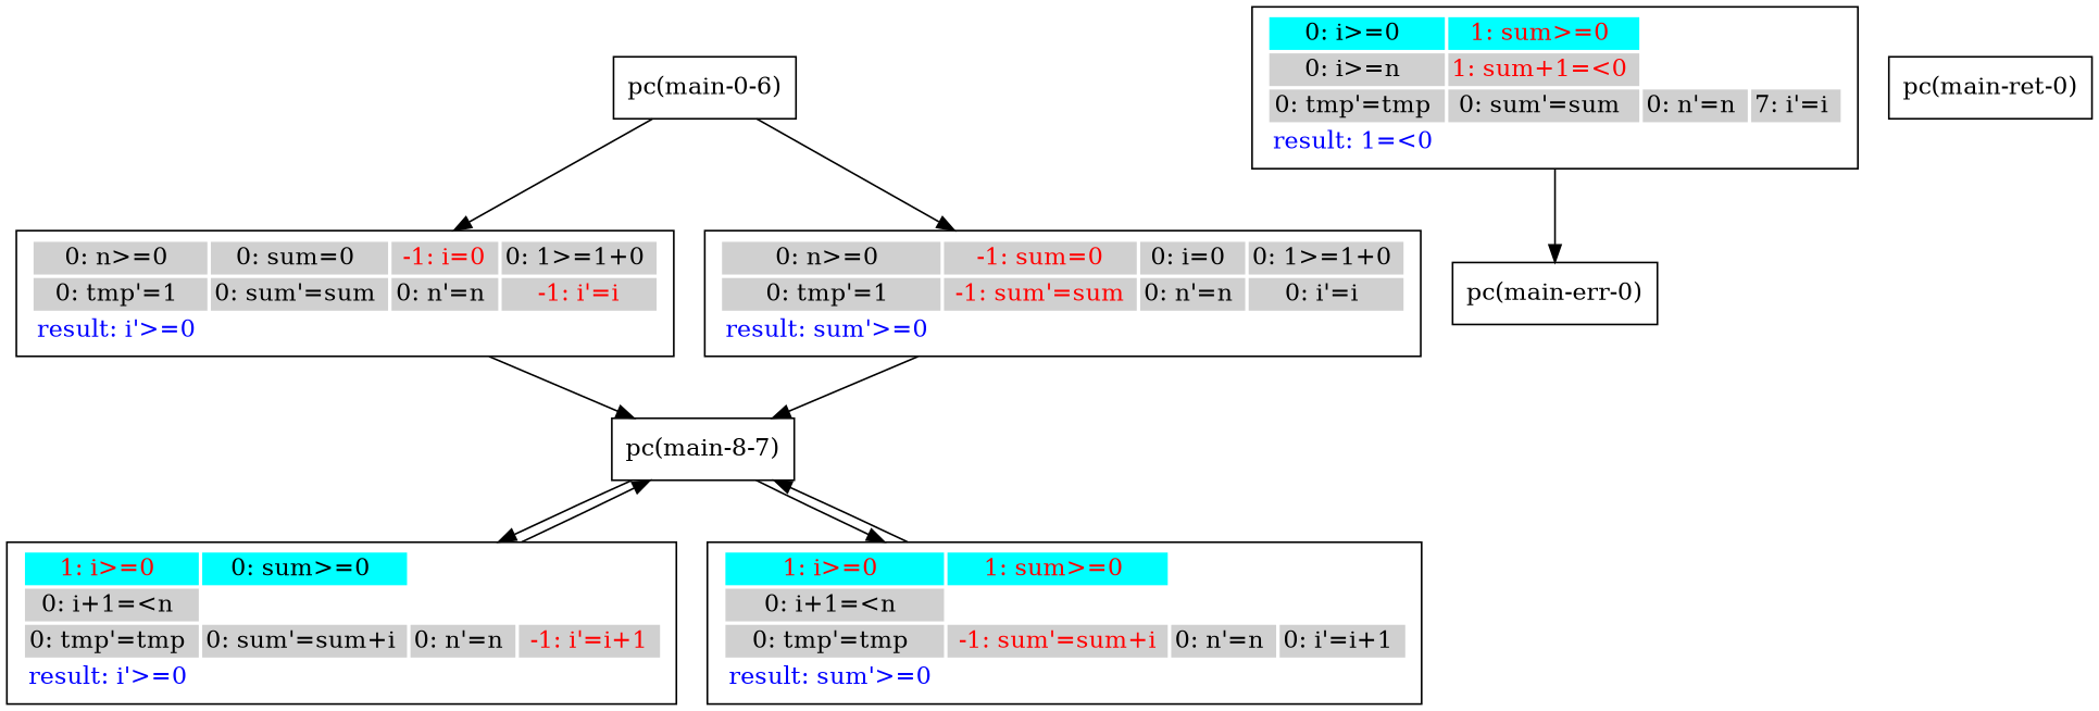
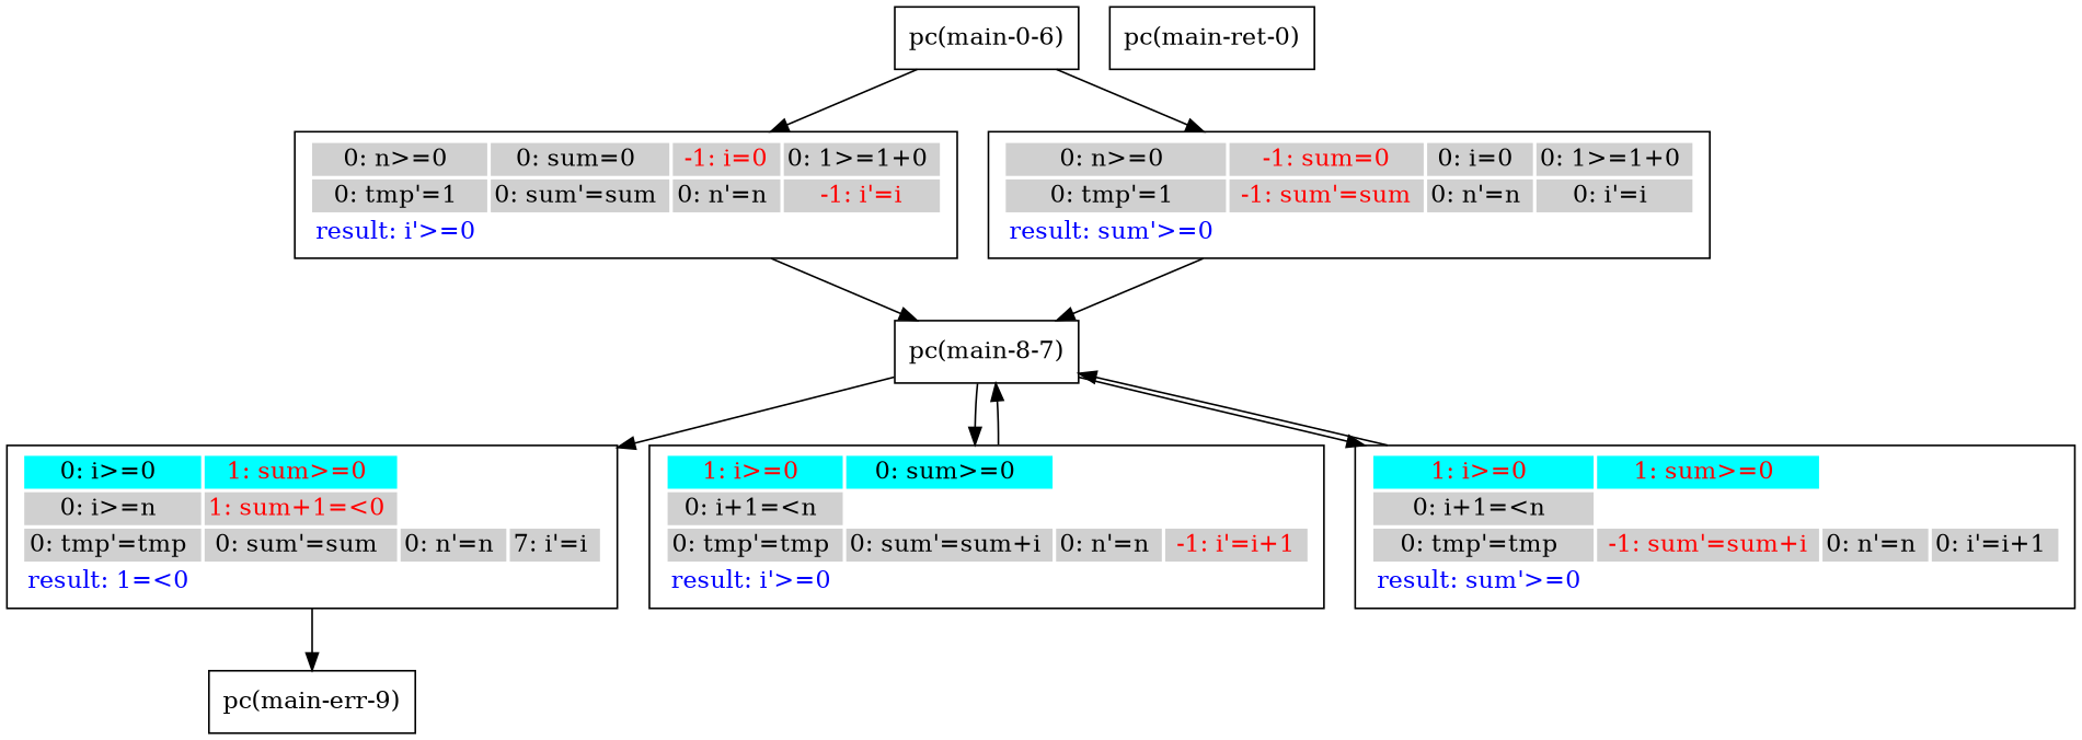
  digraph {
    rankdir=TB
    node [shape=box]
    n1 [label="pc(main-0-6)"]
    n2 [label=<<TABLE border="0"><TR><TD bgcolor = "#D0D0D0"><FONT COLOR="black">0: n&#062;=0 </FONT></TD><TD bgcolor = "#D0D0D0"><FONT COLOR="black">0: sum=0 </FONT></TD><TD bgcolor = "#D0D0D0"><FONT COLOR="red"> -1: i=0 </FONT></TD><TD bgcolor = "#D0D0D0"><FONT COLOR="black">0: 1&#062;=1+0 </FONT></TD></TR><TR><TD bgcolor = "#D0D0D0"><FONT COLOR="black">0: tmp'=1 </FONT></TD><TD bgcolor = "#D0D0D0"><FONT COLOR="black">0: sum'=sum </FONT></TD><TD bgcolor = "#D0D0D0"><FONT COLOR="black">0: n'=n </FONT></TD><TD bgcolor = "#D0D0D0"><FONT COLOR="red"> -1: i'=i </FONT></TD></TR><TR><TD bgcolor = "white"><FONT COLOR="blue">result: i'&#062;=0 </FONT></TD></TR></TABLE>>]
    n3 [label=<<TABLE border="0"><TR><TD bgcolor = "#D0D0D0"><FONT COLOR="black">0: n&#062;=0 </FONT></TD><TD bgcolor = "#D0D0D0"><FONT COLOR="red"> -1: sum=0 </FONT></TD><TD bgcolor = "#D0D0D0"><FONT COLOR="black">0: i=0 </FONT></TD><TD bgcolor = "#D0D0D0"><FONT COLOR="black">0: 1&#062;=1+0 </FONT></TD></TR><TR><TD bgcolor = "#D0D0D0"><FONT COLOR="black">0: tmp'=1 </FONT></TD><TD bgcolor = "#D0D0D0"><FONT COLOR="red"> -1: sum'=sum </FONT></TD><TD bgcolor = "#D0D0D0"><FONT COLOR="black">0: n'=n </FONT></TD><TD bgcolor = "#D0D0D0"><FONT COLOR="black">0: i'=i </FONT></TD></TR><TR><TD bgcolor = "white"><FONT COLOR="blue">result: sum'&#062;=0 </FONT></TD></TR></TABLE>>]
    n4 [label="pc(main-8-7)"]
    n5 [label=<<TABLE border="0"><TR><TD bgcolor = "#00FFFF"><FONT COLOR="black">0: i&#062;=0 </FONT></TD><TD bgcolor = "#00FFFF"><FONT COLOR="red">1: sum&#062;=0 </FONT></TD></TR><TR><TD bgcolor = "#D0D0D0"><FONT COLOR="black">0: i&#062;=n </FONT></TD><TD bgcolor = "#D0D0D0"><FONT COLOR="red">1: sum+1=&#060;0 </FONT></TD></TR><TR><TD bgcolor = "#D0D0D0"><FONT COLOR="black">0: tmp'=tmp </FONT></TD><TD bgcolor = "#D0D0D0"><FONT COLOR="black">0: sum'=sum </FONT></TD><TD bgcolor = "#D0D0D0"><FONT COLOR="black">0: n'=n </FONT></TD><TD bgcolor = "#D0D0D0"><FONT COLOR="black">7: i'=i </FONT></TD></TR><TR><TD bgcolor = "white"><FONT COLOR="blue">result: 1=&#060;0 </FONT></TD></TR></TABLE>>]
    n6 [label=<<TABLE border="0"><TR><TD bgcolor = "#00FFFF"><FONT COLOR="red">1: i&#062;=0 </FONT></TD><TD bgcolor = "#00FFFF"><FONT COLOR="black">0: sum&#062;=0 </FONT></TD></TR><TR><TD bgcolor = "#D0D0D0"><FONT COLOR="black">0: i+1=&#060;n </FONT></TD></TR><TR><TD bgcolor = "#D0D0D0"><FONT COLOR="black">0: tmp'=tmp </FONT></TD><TD bgcolor = "#D0D0D0"><FONT COLOR="black">0: sum'=sum+i </FONT></TD><TD bgcolor = "#D0D0D0"><FONT COLOR="black">0: n'=n </FONT></TD><TD bgcolor = "#D0D0D0"><FONT COLOR="red"> -1: i'=i+1 </FONT></TD></TR><TR><TD bgcolor = "white"><FONT COLOR="blue">result: i'&#062;=0 </FONT></TD></TR></TABLE>>]
    n7 [label=<<TABLE border="0"><TR><TD bgcolor = "#00FFFF"><FONT COLOR="red">1: i&#062;=0 </FONT></TD><TD bgcolor = "#00FFFF"><FONT COLOR="red">1: sum&#062;=0 </FONT></TD></TR><TR><TD bgcolor = "#D0D0D0"><FONT COLOR="black">0: i+1=&#060;n </FONT></TD></TR><TR><TD bgcolor = "#D0D0D0"><FONT COLOR="black">0: tmp'=tmp </FONT></TD><TD bgcolor = "#D0D0D0"><FONT COLOR="red"> -1: sum'=sum+i </FONT></TD><TD bgcolor = "#D0D0D0"><FONT COLOR="black">0: n'=n </FONT></TD><TD bgcolor = "#D0D0D0"><FONT COLOR="black">0: i'=i+1 </FONT></TD></TR><TR><TD bgcolor = "white"><FONT COLOR="blue">result: sum'&#062;=0 </FONT></TD></TR></TABLE>>]
-   n8 [label="pc(main-err-0)"]
+   n8 [label="pc(main-err-9)"]
    n9 [label="pc(main-ret-0)"]
    n1 -> n2
    n1 -> n3
    n2 -> n4
    n3 -> n4
+   n4 -> n5
    n4 -> n6
    n4 -> n7
    n5 -> n8
    n6 -> n4
    n7 -> n4
  }
